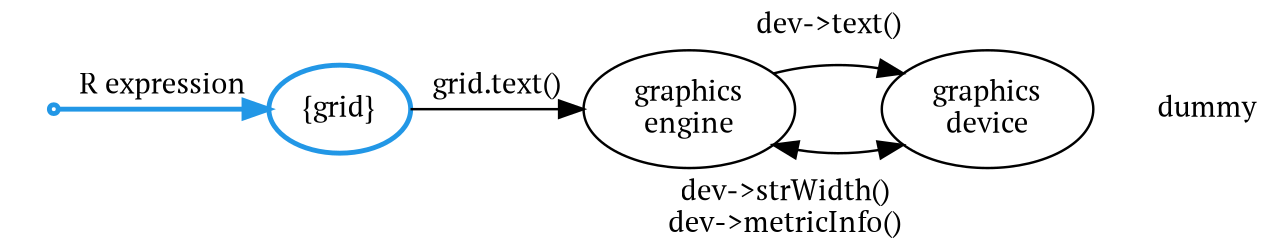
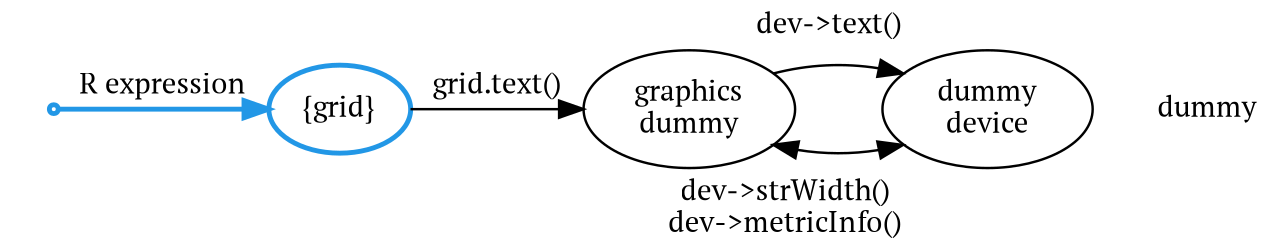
  digraph {
    fontname="PT Serif"
    node [color="#2297E6" fillcolor=white fontcolor=black fontname="PT Serif" fontsize=12 style=filled]
    edge [fontcolor=black fontname="PT Serif" fontsize=12]
    origin [penwidth=2 shape=point]
-   n2 [label="graphics\nengine" color=""]
-   n3 [label="graphics\ndevice" color=""]
+   n2 [label="graphics\ndummy" color=""]
+   n3 [label="dummy\ndevice" color=""]
    n4 [label="{grid}" penwidth=2]
    dummy [shape=none]
    subgraph cluster_1 {
      color=none
      subgraph sub_2 {
        color=none
        rank=same
        origin
        n2
        n3
        n4
      }
    }
    origin -> n4 [color="#2297E6" label="R expression" penwidth=2]
    n2 -> n3 [dir=both headlabel=" \ndev->strWidth()\ndev->metricInfo()"]
    n2 -> n3 [headlabel=" dev->text()\n "]
    n4 -> n2 [label="grid.text()"]
  }
